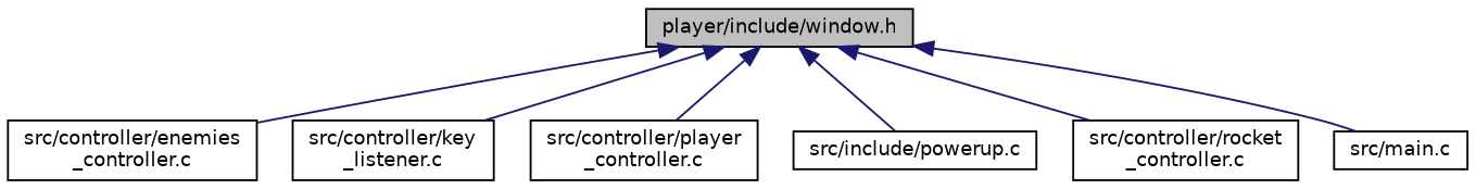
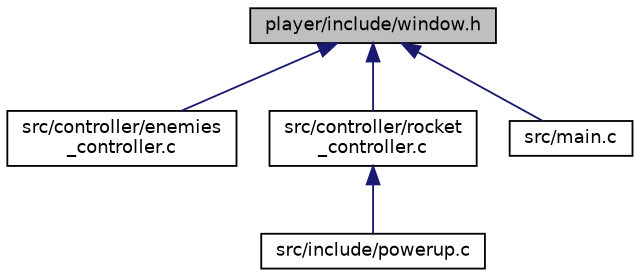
  digraph {
    node [color=black fillcolor=white fontname=Helvetica fontsize=10 shape=record style=filled]
    edge [color=midnightblue dir=back fontname=Helvetica fontsize=10 labelfontname=Helvetica labelfontsize=10 style=solid]
    n1 [fillcolor=grey75 fontcolor=black height=0.2 label="player/include/window.h" width=0.4]
    n2 [height=0.2 label="src/controller/enemies\l_controller.c" width=0.4]
-   n3 [height=0.2 label="src/controller/key\l_listener.c" width=0.4]
-   n4 [height=0.2 label="src/controller/player\l_controller.c" width=0.4]
    n5 [height=0.2 label="src/include/powerup.c" width=0.4]
    n6 [height=0.2 label="src/controller/rocket\l_controller.c" width=0.4]
    n7 [height=0.2 label="src/main.c" width=0.4]
    n1 -> n2
-   n1 -> n3
-   n1 -> n4
-   n1 -> n5
+   n6 -> n5
    n1 -> n6
    n1 -> n7
  }
